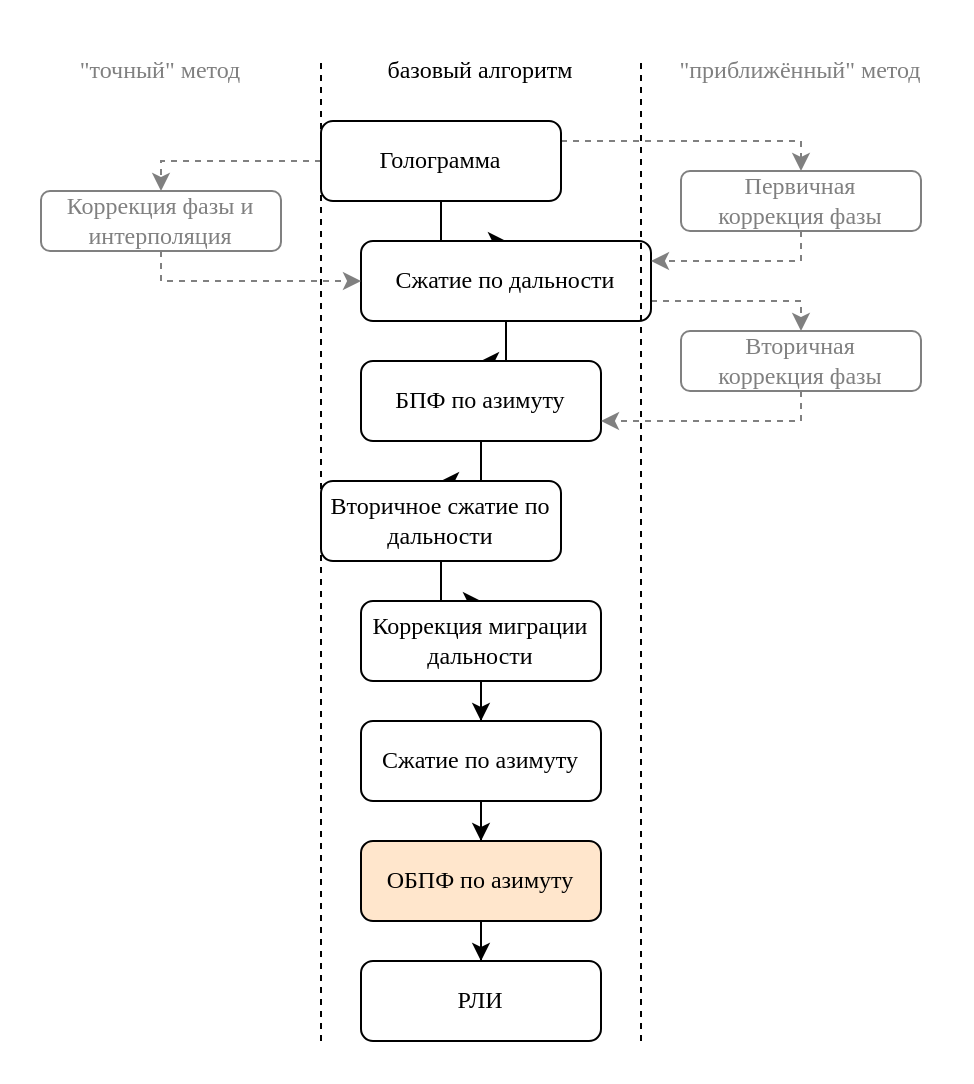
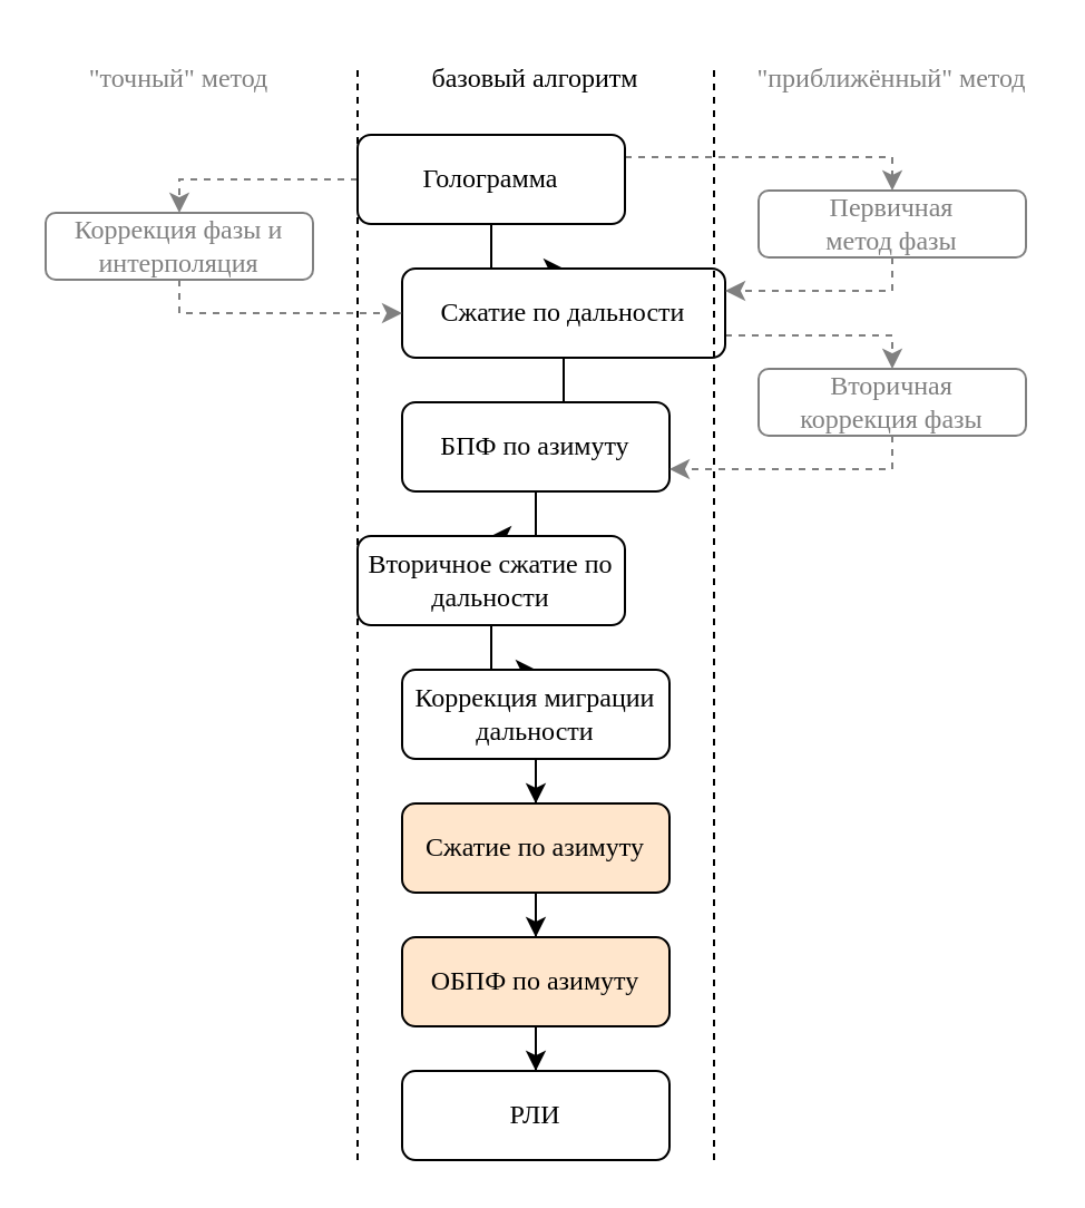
  <mxCell id="0" />
  <mxCell id="1" parent="0" />
  <mxCell id="2" value="" style="edgeStyle=orthogonalEdgeStyle;rounded=0;orthogonalLoop=1;jettySize=auto;fontFamily=JetBrains Mono;fontSize=12;" parent="1" source="5" target="8" edge="1"><mxGeometry relative="1" as="geometry" /></mxCell>
  <mxCell id="3" value="" style="edgeStyle=orthogonalEdgeStyle;rounded=0;orthogonalLoop=1;jettySize=auto;exitX=0;exitY=0.5;exitDx=0;exitDy=0;entryX=0.5;entryY=0;entryDx=0;entryDy=0;strokeColor=#808080;fontFamily=JetBrains Mono;fontSize=12;dashed=1;" parent="1" source="5" target="26" edge="1"><mxGeometry relative="1" as="geometry"><Array as="points"><mxPoint x="80" y="80" /></Array></mxGeometry></mxCell>
  <mxCell id="4" value="" style="edgeStyle=orthogonalEdgeStyle;rounded=0;orthogonalLoop=1;jettySize=auto;exitX=1;exitY=0.25;exitDx=0;exitDy=0;entryX=0.5;entryY=0;entryDx=0;entryDy=0;strokeColor=light-dark(#808080, #ededed);fontFamily=JetBrains Mono;fontSize=12;dashed=1;" parent="1" source="5" target="28" edge="1"><mxGeometry relative="1" as="geometry"><Array as="points"><mxPoint x="400" y="70" /></Array></mxGeometry></mxCell>
  <mxCell id="5" value="Голограмма" style="rounded=1;fontSize=12;glass=0;strokeWidth=1;shadow=0;fontFamily=JetBrains Mono;whiteSpace=wrap;" parent="1" vertex="1"><mxGeometry x="160" y="60" width="120" height="40" as="geometry" /></mxCell>
- <mxCell id="6" value="" style="edgeStyle=orthogonalEdgeStyle;rounded=0;orthogonalLoop=1;jettySize=auto;fontFamily=JetBrains Mono;fontSize=12;" parent="1" source="8" target="10" edge="1"><mxGeometry relative="1" as="geometry" /></mxCell>
+ <mxCell id="6" value="" style="edgeStyle=orthogonalEdgeStyle;rounded=0;orthogonalLoop=1;jettySize=auto;fontFamily=JetBrains Mono;fontSize=12;endArrow=none;" parent="1" source="8" target="10" edge="1"><mxGeometry relative="1" as="geometry" /></mxCell>
  <mxCell id="7" value="" style="edgeStyle=orthogonalEdgeStyle;rounded=0;orthogonalLoop=1;jettySize=auto;exitX=1;exitY=0.75;exitDx=0;exitDy=0;entryX=0.5;entryY=0;entryDx=0;entryDy=0;strokeColor=light-dark(#808080, #ededed);fontFamily=JetBrains Mono;fontSize=12;dashed=1;" parent="1" source="8" target="30" edge="1"><mxGeometry relative="1" as="geometry"><Array as="points"><mxPoint x="400" y="150" /></Array></mxGeometry></mxCell>
  <mxCell id="8" value="Сжатие по дальности" style="rounded=1;glass=0;strokeWidth=1;shadow=0;fontFamily=JetBrains Mono;fontSize=12;whiteSpace=wrap;" parent="1" vertex="1"><mxGeometry x="180" y="120" width="145" height="40" as="geometry" /></mxCell>
  <mxCell id="9" value="" style="edgeStyle=orthogonalEdgeStyle;rounded=0;orthogonalLoop=1;jettySize=auto;fontFamily=JetBrains Mono;fontSize=12;" parent="1" source="10" target="12" edge="1"><mxGeometry relative="1" as="geometry" /></mxCell>
  <mxCell id="10" value="БПФ по азимуту" style="rounded=1;glass=0;strokeWidth=1;shadow=0;fontFamily=JetBrains Mono;fontSize=12;whiteSpace=wrap;" parent="1" vertex="1"><mxGeometry x="180" y="180" width="120" height="40" as="geometry" /></mxCell>
  <mxCell id="11" value="" style="edgeStyle=orthogonalEdgeStyle;rounded=0;orthogonalLoop=1;jettySize=auto;fontFamily=JetBrains Mono;fontSize=12;" parent="1" source="12" target="14" edge="1"><mxGeometry relative="1" as="geometry" /></mxCell>
  <mxCell id="12" value="Вторичное сжатие по дальности" style="rounded=1;glass=0;strokeWidth=1;shadow=0;fontFamily=JetBrains Mono;fontSize=12;whiteSpace=wrap;" parent="1" vertex="1"><mxGeometry x="160" y="240" width="120" height="40" as="geometry" /></mxCell>
  <mxCell id="13" value="" style="edgeStyle=orthogonalEdgeStyle;rounded=0;orthogonalLoop=1;jettySize=auto;fontFamily=JetBrains Mono;fontSize=12;" parent="1" source="14" target="16" edge="1"><mxGeometry relative="1" as="geometry" /></mxCell>
  <mxCell id="14" value="Коррекция миграции дальности" style="rounded=1;glass=0;strokeWidth=1;shadow=0;fontFamily=JetBrains Mono;fontSize=12;whiteSpace=wrap;" parent="1" vertex="1"><mxGeometry x="180" y="300" width="120" height="40" as="geometry" /></mxCell>
  <mxCell id="15" value="" style="edgeStyle=orthogonalEdgeStyle;rounded=0;orthogonalLoop=1;jettySize=auto;fontFamily=JetBrains Mono;fontSize=12;" parent="1" source="16" target="18" edge="1"><mxGeometry relative="1" as="geometry" /></mxCell>
- <mxCell id="16" value="Сжатие по азимуту" style="rounded=1;glass=0;strokeWidth=1;shadow=0;fontFamily=JetBrains Mono;fontSize=12;whiteSpace=wrap;" parent="1" vertex="1"><mxGeometry x="180" y="360" width="120" height="40" as="geometry" /></mxCell>
+ <mxCell id="16" value="Сжатие по азимуту" style="rounded=1;glass=0;strokeWidth=1;shadow=0;fontFamily=JetBrains Mono;fontSize=12;whiteSpace=wrap;fillColor=#ffe6cc;" parent="1" vertex="1"><mxGeometry x="180" y="360" width="120" height="40" as="geometry" /></mxCell>
  <mxCell id="17" value="" style="edgeStyle=orthogonalEdgeStyle;rounded=0;orthogonalLoop=1;jettySize=auto;fontFamily=JetBrains Mono;fontSize=12;" parent="1" source="18" target="19" edge="1"><mxGeometry relative="1" as="geometry" /></mxCell>
  <mxCell id="18" value="ОБПФ по азимуту" style="rounded=1;glass=0;strokeWidth=1;shadow=0;fontFamily=JetBrains Mono;fontSize=12;whiteSpace=wrap;fillColor=#ffe6cc;" parent="1" vertex="1"><mxGeometry x="180" y="420" width="120" height="40" as="geometry" /></mxCell>
  <mxCell id="19" value="РЛИ" style="rounded=1;glass=0;strokeWidth=1;shadow=0;fontFamily=JetBrains Mono;fontSize=12;whiteSpace=wrap;" parent="1" vertex="1"><mxGeometry x="180" y="480" width="120" height="40" as="geometry" /></mxCell>
  <mxCell id="20" value="" style="endArrow=none;dashed=1;rounded=0;fontFamily=JetBrains Mono;fontSize=12;" parent="1" edge="1"><mxGeometry width="50" height="50" relative="1" as="geometry"><mxPoint x="160" y="520" as="sourcePoint" /><mxPoint x="160" y="30" as="targetPoint" /></mxGeometry></mxCell>
  <mxCell id="21" value="" style="endArrow=none;dashed=1;rounded=0;fontFamily=JetBrains Mono;fontSize=12;" parent="1" edge="1"><mxGeometry width="50" height="50" relative="1" as="geometry"><mxPoint x="320" y="520" as="sourcePoint" /><mxPoint x="320" y="30" as="targetPoint" /></mxGeometry></mxCell>
  <mxCell id="22" value="&quot;точный&quot; метод" style="text;align=center;verticalAlign=middle;rounded=0;fontFamily=JetBrains Mono;fontSize=12;fontColor=light-dark(#808080, #ededed);whiteSpace=wrap;" parent="1" vertex="1"><mxGeometry x="30" y="20" width="100" height="30" as="geometry" /></mxCell>
  <mxCell id="23" value="базовый алгоритм" style="text;align=center;verticalAlign=middle;rounded=0;fontFamily=JetBrains Mono;fontSize=12;whiteSpace=wrap;" parent="1" vertex="1"><mxGeometry x="190" y="20" width="100" height="30" as="geometry" /></mxCell>
  <mxCell id="24" value="&quot;приближённый&quot; метод" style="text;align=center;verticalAlign=middle;rounded=0;fontFamily=JetBrains Mono;fontSize=12;fontColor=light-dark(#808080, #ededed);whiteSpace=wrap;" parent="1" vertex="1"><mxGeometry x="335" y="20" width="130" height="30" as="geometry" /></mxCell>
  <mxCell id="25" value="" style="edgeStyle=orthogonalEdgeStyle;rounded=0;orthogonalLoop=1;jettySize=auto;exitX=0.5;exitY=1;exitDx=0;exitDy=0;entryX=0;entryY=0.5;entryDx=0;entryDy=0;strokeColor=#808080;fontFamily=JetBrains Mono;fontSize=12;dashed=1;" parent="1" source="26" target="8" edge="1"><mxGeometry relative="1" as="geometry"><Array as="points"><mxPoint x="80" y="140" /></Array></mxGeometry></mxCell>
  <mxCell id="26" value="Коррекция фазы и интерполяция" style="rounded=1;fontSize=12;glass=0;strokeWidth=1;shadow=0;fontFamily=JetBrains Mono;strokeColor=light-dark(#808080, #535353);fontColor=#808080;whiteSpace=wrap;" parent="1" vertex="1"><mxGeometry x="20" y="95" width="120" height="30" as="geometry" /></mxCell>
  <mxCell id="27" value="" style="edgeStyle=orthogonalEdgeStyle;rounded=0;orthogonalLoop=1;jettySize=auto;exitX=0.5;exitY=1;exitDx=0;exitDy=0;entryX=1;entryY=0.25;entryDx=0;entryDy=0;strokeColor=light-dark(#808080, #ededed);fontFamily=JetBrains Mono;fontSize=12;dashed=1;" parent="1" source="28" target="8" edge="1"><mxGeometry relative="1" as="geometry"><Array as="points"><mxPoint x="400" y="130" /></Array></mxGeometry></mxCell>
- <mxCell id="28" value="Первичная&#10;коррекция фазы" style="rounded=1;fontSize=12;glass=0;strokeWidth=1;shadow=0;fontFamily=JetBrains Mono;strokeColor=light-dark(#808080, #535353);fontColor=#808080;whiteSpace=wrap;" parent="1" vertex="1"><mxGeometry x="340" y="85" width="120" height="30" as="geometry" /></mxCell>
+ <mxCell id="28" value="Первичная&#10;метод фазы" style="rounded=1;fontSize=12;glass=0;strokeWidth=1;shadow=0;fontFamily=JetBrains Mono;strokeColor=light-dark(#808080, #535353);fontColor=#808080;whiteSpace=wrap;" parent="1" vertex="1"><mxGeometry x="340" y="85" width="120" height="30" as="geometry" /></mxCell>
  <mxCell id="29" value="" style="edgeStyle=orthogonalEdgeStyle;rounded=0;orthogonalLoop=1;jettySize=auto;exitX=0.5;exitY=1;exitDx=0;exitDy=0;entryX=1;entryY=0.75;entryDx=0;entryDy=0;strokeColor=light-dark(#808080, #ededed);fontFamily=JetBrains Mono;fontSize=12;dashed=1;" parent="1" source="30" target="10" edge="1"><mxGeometry relative="1" as="geometry"><Array as="points"><mxPoint x="400" y="210" /></Array></mxGeometry></mxCell>
  <mxCell id="30" value="Вторичная&#10;коррекция фазы" style="rounded=1;fontSize=12;glass=0;strokeWidth=1;shadow=0;fontFamily=JetBrains Mono;strokeColor=light-dark(#808080, #535353);fontColor=#808080;whiteSpace=wrap;" parent="1" vertex="1"><mxGeometry x="340" y="165" width="120" height="30" as="geometry" /></mxCell>
